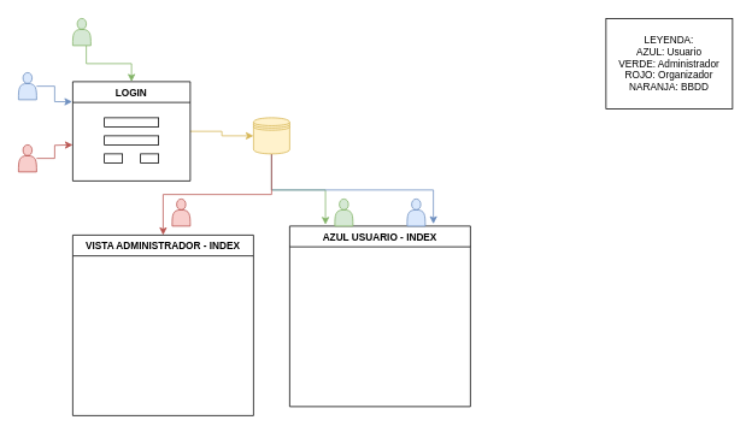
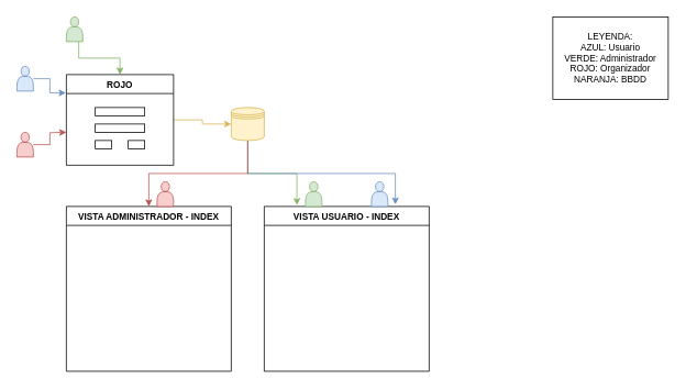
  <mxCell id="0" />
  <mxCell id="1" parent="0" />
  <mxCell id="2" style="edgeStyle=orthogonalEdgeStyle;rounded=0;orthogonalLoop=1;jettySize=auto;html=1;entryX=-0.005;entryY=0.202;entryDx=0;entryDy=0;entryPerimeter=0;fontSize=11;fillColor=#dae8fc;strokeColor=#6c8ebf;" edge="1" parent="1" source="3" target="11"><mxGeometry relative="1" as="geometry" /></mxCell>
  <mxCell id="3" value="" style="shape=actor;whiteSpace=wrap;html=1;fillColor=#dae8fc;strokeColor=#6c8ebf;" vertex="1" parent="1"><mxGeometry x="20" y="80" width="20" height="30" as="geometry" /></mxCell>
  <mxCell id="4" style="edgeStyle=orthogonalEdgeStyle;rounded=0;orthogonalLoop=1;jettySize=auto;html=1;exitX=0.75;exitY=1;exitDx=0;exitDy=0;fontSize=11;fillColor=#d5e8d4;strokeColor=#82b366;" edge="1" parent="1" source="5" target="11"><mxGeometry relative="1" as="geometry" /></mxCell>
  <mxCell id="5" value="" style="shape=actor;whiteSpace=wrap;html=1;fillColor=#d5e8d4;strokeColor=#82b366;" vertex="1" parent="1"><mxGeometry x="80" y="20" width="20" height="30" as="geometry" /></mxCell>
  <mxCell id="6" style="edgeStyle=orthogonalEdgeStyle;rounded=0;orthogonalLoop=1;jettySize=auto;html=1;entryX=0.198;entryY=-0.008;entryDx=0;entryDy=0;entryPerimeter=0;fontSize=11;fillColor=#d5e8d4;strokeColor=#82b366;" edge="1" parent="1" source="9" target="20"><mxGeometry relative="1" as="geometry" /></mxCell>
  <mxCell id="7" style="edgeStyle=orthogonalEdgeStyle;rounded=0;orthogonalLoop=1;jettySize=auto;html=1;entryX=0.795;entryY=-0.012;entryDx=0;entryDy=0;entryPerimeter=0;fontSize=11;fillColor=#dae8fc;strokeColor=#6c8ebf;" edge="1" parent="1" source="9" target="20"><mxGeometry relative="1" as="geometry" /></mxCell>
  <mxCell id="8" style="edgeStyle=orthogonalEdgeStyle;rounded=0;orthogonalLoop=1;jettySize=auto;html=1;entryX=0.5;entryY=0;entryDx=0;entryDy=0;fontSize=11;fillColor=#f8cecc;strokeColor=#b85450;" edge="1" parent="1" source="9" target="19"><mxGeometry relative="1" as="geometry" /></mxCell>
  <mxCell id="9" value="" style="shape=datastore;whiteSpace=wrap;html=1;fillColor=#fff2cc;strokeColor=#d6b656;" vertex="1" parent="1"><mxGeometry x="280" y="130" width="40" height="40" as="geometry" /></mxCell>
  <mxCell id="10" style="edgeStyle=orthogonalEdgeStyle;rounded=0;orthogonalLoop=1;jettySize=auto;html=1;fontSize=11;fillColor=#fff2cc;strokeColor=#d6b656;" edge="1" parent="1" source="11" target="9"><mxGeometry relative="1" as="geometry" /></mxCell>
- <mxCell id="11" value="LOGIN" style="swimlane;whiteSpace=wrap;html=1;fontSize=11;" vertex="1" parent="1"><mxGeometry x="80" y="90" width="130" height="110" as="geometry" /></mxCell>
+ <mxCell id="11" value="ROJO" style="swimlane;whiteSpace=wrap;html=1;fontSize=11;" vertex="1" parent="1"><mxGeometry x="80" y="90" width="130" height="110" as="geometry" /></mxCell>
  <mxCell id="12" value="" style="rounded=0;whiteSpace=wrap;html=1;fontSize=11;" vertex="1" parent="11"><mxGeometry x="35" y="40" width="60" height="10" as="geometry" /></mxCell>
  <mxCell id="13" value="" style="rounded=0;whiteSpace=wrap;html=1;fontSize=11;" vertex="1" parent="11"><mxGeometry x="35" y="60" width="60" height="10" as="geometry" /></mxCell>
  <mxCell id="14" value="" style="rounded=0;whiteSpace=wrap;html=1;fontSize=11;" vertex="1" parent="11"><mxGeometry x="35" y="80" width="20" height="10" as="geometry" /></mxCell>
  <mxCell id="15" value="" style="rounded=0;whiteSpace=wrap;html=1;fontSize=11;" vertex="1" parent="11"><mxGeometry x="75" y="80" width="20" height="10" as="geometry" /></mxCell>
  <mxCell id="16" value="LEYENDA:&lt;br&gt;AZUL: Usuario&lt;br&gt;VERDE: Administrador&lt;br&gt;ROJO: Organizador&lt;br&gt;NARANJA: BBDD" style="rounded=0;whiteSpace=wrap;html=1;fontSize=11;" vertex="1" parent="1"><mxGeometry x="670" y="20" width="140" height="100" as="geometry" /></mxCell>
  <mxCell id="17" style="edgeStyle=orthogonalEdgeStyle;rounded=0;orthogonalLoop=1;jettySize=auto;html=1;fontSize=11;fillColor=#f8cecc;strokeColor=#b85450;" edge="1" parent="1" source="18"><mxGeometry relative="1" as="geometry"><mxPoint x="80" y="160" as="targetPoint" /></mxGeometry></mxCell>
  <mxCell id="18" value="" style="shape=actor;whiteSpace=wrap;html=1;fillColor=#f8cecc;strokeColor=#b85450;" vertex="1" parent="1"><mxGeometry x="20" y="160" width="20" height="30" as="geometry" /></mxCell>
- <mxCell id="19" value="VISTA ADMINISTRADOR - INDEX" style="swimlane;whiteSpace=wrap;html=1;fontSize=11;" vertex="1" parent="1"><mxGeometry x="80" y="260" width="200" height="200" as="geometry" /></mxCell>
- <mxCell id="20" value="AZUL USUARIO - INDEX" style="swimlane;whiteSpace=wrap;html=1;fontSize=11;" vertex="1" parent="1"><mxGeometry x="320" y="250" width="200" height="200" as="geometry" /></mxCell>
+ <mxCell id="19" value="VISTA ADMINISTRADOR - INDEX" style="swimlane;whiteSpace=wrap;html=1;fontSize=11;" vertex="1" parent="1"><mxGeometry x="80" y="250" width="200" height="200" as="geometry" /></mxCell>
+ <mxCell id="20" value="VISTA USUARIO - INDEX" style="swimlane;whiteSpace=wrap;html=1;fontSize=11;" vertex="1" parent="1"><mxGeometry x="320" y="250" width="200" height="200" as="geometry" /></mxCell>
  <mxCell id="21" value="" style="shape=actor;whiteSpace=wrap;html=1;fillColor=#d5e8d4;strokeColor=#82b366;" vertex="1" parent="1"><mxGeometry x="370" y="220" width="20" height="30" as="geometry" /></mxCell>
  <mxCell id="22" value="" style="shape=actor;whiteSpace=wrap;html=1;fillColor=#dae8fc;strokeColor=#6c8ebf;" vertex="1" parent="1"><mxGeometry x="450" y="220" width="20" height="30" as="geometry" /></mxCell>
  <mxCell id="23" value="" style="shape=actor;whiteSpace=wrap;html=1;fillColor=#f8cecc;strokeColor=#b85450;" vertex="1" parent="1"><mxGeometry x="190" y="220" width="20" height="30" as="geometry" /></mxCell>
